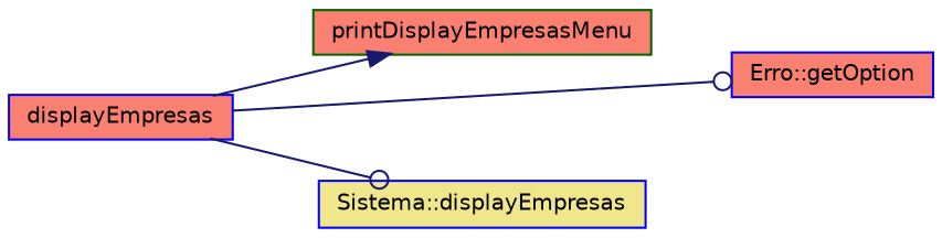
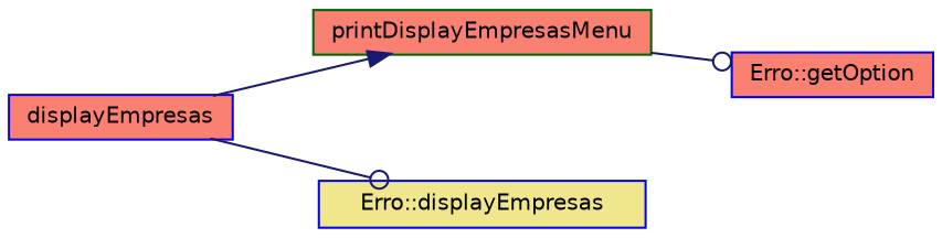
  digraph {
    rankdir=LR
    node [color=blue fillcolor=salmon fontname=Helvetica fontsize=10 shape=record style=filled]
    edge [arrowhead=odot color=midnightblue fontname=Helvetica fontsize=10 labelfontname=Helvetica labelfontsize=10 style=solid]
    n1 [fontcolor=black height=0.2 label=displayEmpresas width=0.4]
    n2 [color=darkgreen height=0.2 label=printDisplayEmpresasMenu width=0.4]
    n3 [height=0.2 label="Erro::getOption" width=0.4]
-   n4 [fillcolor=khaki height=0.2 label="Sistema::displayEmpresas" width=0.4]
+   n4 [fillcolor=khaki height=0.2 label="Erro::displayEmpresas" width=0.4]
    n1 -> n2 [arrowhead=normal]
-   n1 -> n3
+   n2 -> n3
    n1 -> n4
  }
